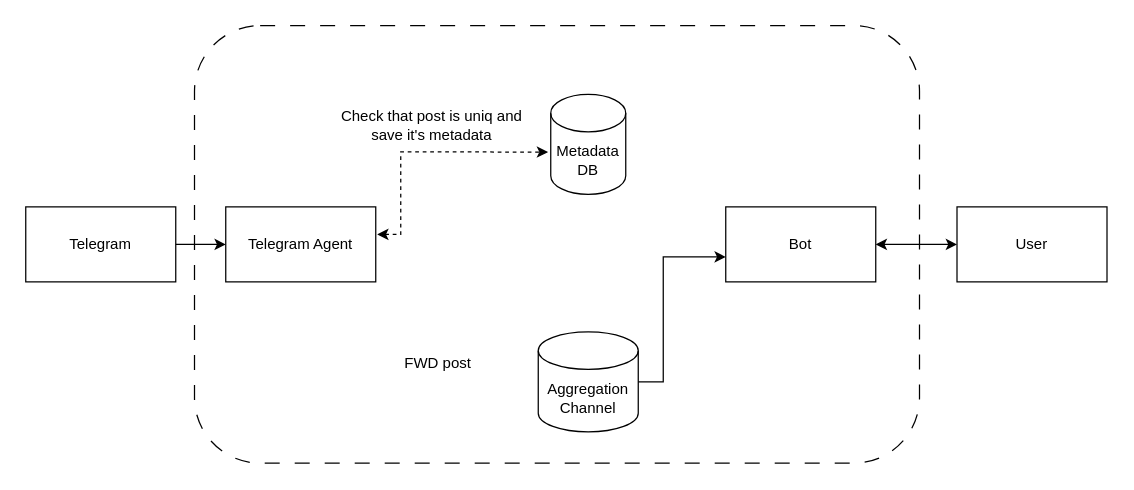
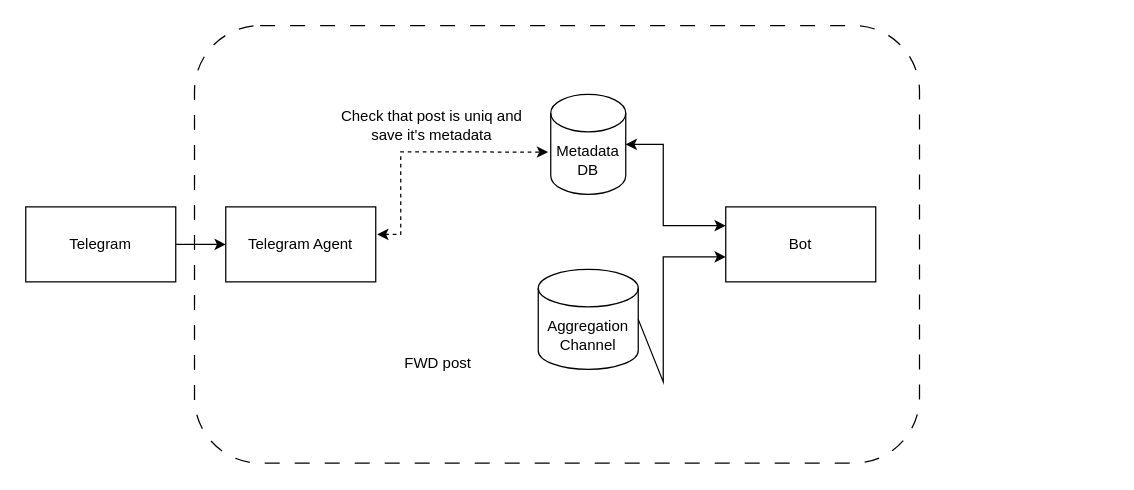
  <mxCell id="0" />
  <mxCell id="1" parent="0" />
  <mxCell id="2" value="Metadata&lt;br&gt;DB" style="shape=cylinder3;whiteSpace=wrap;html=1;boundedLbl=1;backgroundOutline=1;size=15;" parent="1" vertex="1"><mxGeometry x="440" y="75" width="60" height="80" as="geometry" /></mxCell>
  <mxCell id="3" value="Telegram" style="rounded=0;whiteSpace=wrap;html=1;" parent="1" vertex="1"><mxGeometry x="20" y="165" width="120" height="60" as="geometry" /></mxCell>
- <mxCell id="4" value="Aggregation Channel" style="shape=cylinder3;whiteSpace=wrap;html=1;boundedLbl=1;backgroundOutline=1;size=15;" parent="1" vertex="1"><mxGeometry x="430" y="265" width="80" height="80" as="geometry" /></mxCell>
+ <mxCell id="4" value="Aggregation Channel" style="shape=cylinder3;whiteSpace=wrap;html=1;boundedLbl=1;backgroundOutline=1;size=15;" parent="1" vertex="1"><mxGeometry x="430" y="215" width="80" height="80" as="geometry" /></mxCell>
  <mxCell id="5" value="Telegram Agent" style="rounded=0;whiteSpace=wrap;html=1;" parent="1" vertex="1"><mxGeometry x="180" y="165" width="120" height="60" as="geometry" /></mxCell>
  <mxCell id="6" value="" style="endArrow=classic;html=1;rounded=0;exitX=1;exitY=0.5;exitDx=0;exitDy=0;" parent="1" source="3" edge="1"><mxGeometry width="50" height="50" relative="1" as="geometry"><mxPoint x="440" y="245" as="sourcePoint" /><mxPoint x="180" y="195" as="targetPoint" /></mxGeometry></mxCell>
  <mxCell id="7" value="" style="group" parent="1" vertex="1" connectable="0"><mxGeometry x="320" y="210" width="60" height="95" as="geometry" /></mxCell>
  <mxCell id="8" value="FWD post" style="text;html=1;align=center;verticalAlign=middle;whiteSpace=wrap;rounded=0;" parent="7" vertex="1"><mxGeometry y="65" width="60" height="30" as="geometry" /></mxCell>
  <mxCell id="9" value="" style="group" parent="1" vertex="1" connectable="0"><mxGeometry x="270" y="85" width="150" height="102" as="geometry" /></mxCell>
  <mxCell id="10" value="" style="endArrow=classic;startArrow=classic;html=1;rounded=0;exitX=1.01;exitY=0.367;exitDx=0;exitDy=0;exitPerimeter=0;entryX=-0.036;entryY=0.577;entryDx=0;entryDy=0;entryPerimeter=0;dashed=1;" parent="9" source="5" target="2" edge="1"><mxGeometry width="50" height="50" relative="1" as="geometry"><mxPoint x="170" y="160" as="sourcePoint" /><mxPoint x="220" y="110" as="targetPoint" /><Array as="points"><mxPoint x="50" y="102" /><mxPoint x="50" y="36" /></Array></mxGeometry></mxCell>
  <mxCell id="11" value="Check that post is uniq and save it's metadata" style="text;html=1;align=center;verticalAlign=middle;whiteSpace=wrap;rounded=0;" parent="9" vertex="1"><mxGeometry width="150" height="30" as="geometry" /></mxCell>
  <mxCell id="12" value="Bot" style="rounded=0;whiteSpace=wrap;html=1;" parent="1" vertex="1"><mxGeometry x="580" y="165" width="120" height="60" as="geometry" /></mxCell>
- <mxCell id="13" value="User" style="rounded=0;whiteSpace=wrap;html=1;" parent="1" vertex="1"><mxGeometry x="765" y="165" width="120" height="60" as="geometry" /></mxCell>
- <mxCell id="14" value="" style="endArrow=classic;startArrow=classic;html=1;rounded=0;entryX=0;entryY=0.5;entryDx=0;entryDy=0;exitX=1;exitY=0.5;exitDx=0;exitDy=0;" parent="1" source="12" target="13" edge="1"><mxGeometry width="50" height="50" relative="1" as="geometry"><mxPoint x="440" y="245" as="sourcePoint" /><mxPoint x="490" y="195" as="targetPoint" /></mxGeometry></mxCell>
+ <mxCell id="15" value="" style="endArrow=classic;startArrow=classic;html=1;rounded=0;entryX=1;entryY=0.5;entryDx=0;entryDy=0;entryPerimeter=0;exitX=0;exitY=0.25;exitDx=0;exitDy=0;" parent="1" source="12" target="2" edge="1"><mxGeometry width="50" height="50" relative="1" as="geometry"><mxPoint x="440" y="245" as="sourcePoint" /><mxPoint x="490" y="195" as="targetPoint" /><Array as="points"><mxPoint x="530" y="180" /><mxPoint x="530" y="115" /></Array></mxGeometry></mxCell>
  <mxCell id="16" value="" style="endArrow=classic;html=1;rounded=0;exitX=1;exitY=0.5;exitDx=0;exitDy=0;exitPerimeter=0;" parent="1" source="4" edge="1"><mxGeometry width="50" height="50" relative="1" as="geometry"><mxPoint x="530" y="255" as="sourcePoint" /><mxPoint x="580" y="205" as="targetPoint" /><Array as="points"><mxPoint x="530" y="305" /><mxPoint x="530" y="205" /></Array></mxGeometry></mxCell>
  <mxCell id="17" value="" style="rounded=1;whiteSpace=wrap;html=1;fillColor=none;dashed=1;dashPattern=12 12;" vertex="1" parent="1"><mxGeometry x="155" y="20" width="580" height="350" as="geometry" /></mxCell>
